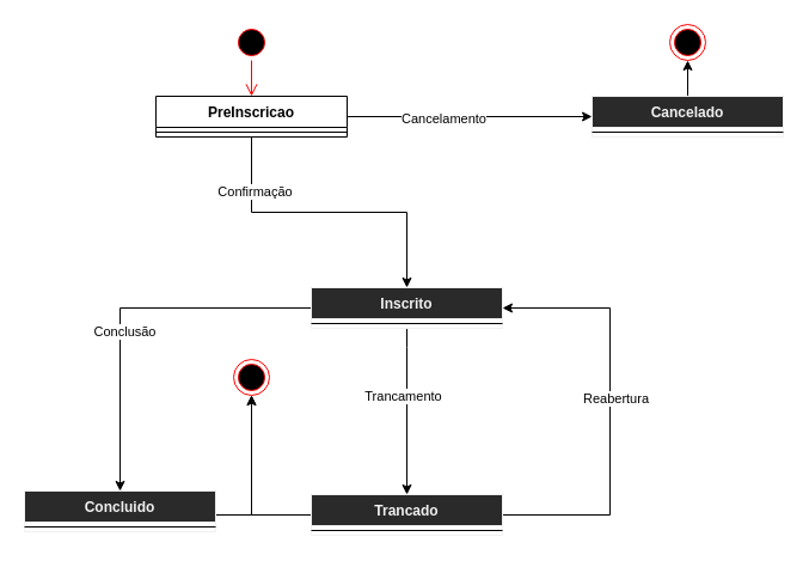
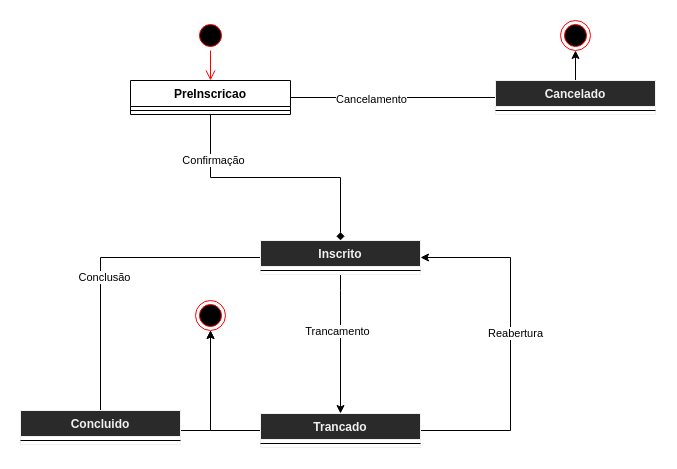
  <mxCell id="0" />
  <mxCell id="1" parent="0" />
  <mxCell id="2" value="" style="ellipse;html=1;shape=startState;fillColor=#000000;strokeColor=#ff0000;" vertex="1" parent="1"><mxGeometry x="195" y="20" width="30" height="30" as="geometry" /></mxCell>
  <mxCell id="3" value="" style="edgeStyle=orthogonalEdgeStyle;html=1;verticalAlign=bottom;endArrow=open;endSize=8;strokeColor=#ff0000;rounded=0;entryX=0.5;entryY=0;entryDx=0;entryDy=0;" edge="1" source="2" parent="1" target="8"><mxGeometry relative="1" as="geometry"><mxPoint x="340" y="170" as="targetPoint" /></mxGeometry></mxCell>
- <mxCell id="4" value="" style="edgeStyle=orthogonalEdgeStyle;rounded=0;orthogonalLoop=1;jettySize=auto;html=1;" edge="1" parent="1" source="8" target="14"><mxGeometry relative="1" as="geometry" /></mxCell>
+ <mxCell id="4" value="" style="edgeStyle=orthogonalEdgeStyle;rounded=0;orthogonalLoop=1;jettySize=auto;html=1;endArrow=diamond;" edge="1" parent="1" source="8" target="14"><mxGeometry relative="1" as="geometry" /></mxCell>
  <mxCell id="5" value="Confirmação" style="edgeLabel;html=1;align=center;verticalAlign=middle;resizable=0;points=[];" vertex="1" connectable="0" parent="4"><mxGeometry x="-0.648" y="2" relative="1" as="geometry"><mxPoint as="offset" /></mxGeometry></mxCell>
- <mxCell id="6" value="" style="edgeStyle=orthogonalEdgeStyle;rounded=0;orthogonalLoop=1;jettySize=auto;html=1;" edge="1" parent="1" source="8" target="25"><mxGeometry relative="1" as="geometry" /></mxCell>
+ <mxCell id="6" value="" style="edgeStyle=orthogonalEdgeStyle;rounded=0;orthogonalLoop=1;jettySize=auto;html=1;endArrow=none;" edge="1" parent="1" source="8" target="25"><mxGeometry relative="1" as="geometry" /></mxCell>
  <mxCell id="7" value="Cancelamento" style="edgeLabel;html=1;align=center;verticalAlign=middle;resizable=0;points=[];" vertex="1" connectable="0" parent="6"><mxGeometry x="-0.22" y="-1" relative="1" as="geometry"><mxPoint as="offset" /></mxGeometry></mxCell>
  <mxCell id="8" value="PreInscricao" style="swimlane;fontStyle=1;align=center;verticalAlign=top;childLayout=stackLayout;horizontal=1;startSize=26;horizontalStack=0;resizeParent=1;resizeParentMax=0;resizeLast=0;collapsible=1;marginBottom=0;" vertex="1" parent="1"><mxGeometry x="130" y="80" width="160" height="34" as="geometry" /></mxCell>
  <mxCell id="9" value="" style="line;strokeWidth=1;fillColor=none;align=left;verticalAlign=middle;spacingTop=-1;spacingLeft=3;spacingRight=3;rotatable=0;labelPosition=right;points=[];portConstraint=eastwest;" vertex="1" parent="8"><mxGeometry y="26" width="160" height="8" as="geometry" /></mxCell>
  <mxCell id="10" value="" style="edgeStyle=orthogonalEdgeStyle;rounded=0;orthogonalLoop=1;jettySize=auto;html=1;" edge="1" parent="1" source="14" target="19"><mxGeometry relative="1" as="geometry"><Array as="points"><mxPoint x="340" y="290" /><mxPoint x="340" y="290" /></Array></mxGeometry></mxCell>
  <mxCell id="11" value="Trancamento" style="edgeLabel;html=1;align=center;verticalAlign=middle;resizable=0;points=[];" vertex="1" connectable="0" parent="10"><mxGeometry x="-0.194" y="-4" relative="1" as="geometry"><mxPoint as="offset" /></mxGeometry></mxCell>
- <mxCell id="12" value="" style="edgeStyle=orthogonalEdgeStyle;rounded=0;orthogonalLoop=1;jettySize=auto;html=1;" edge="1" parent="1" source="14" target="22"><mxGeometry relative="1" as="geometry" /></mxCell>
+ <mxCell id="12" value="" style="edgeStyle=orthogonalEdgeStyle;rounded=0;orthogonalLoop=1;jettySize=auto;html=1;endArrow=none;" edge="1" parent="1" source="14" target="22"><mxGeometry relative="1" as="geometry" /></mxCell>
  <mxCell id="13" value="Conclusão" style="edgeLabel;html=1;align=center;verticalAlign=middle;resizable=0;points=[];" vertex="1" connectable="0" parent="12"><mxGeometry x="0.144" y="3" relative="1" as="geometry"><mxPoint as="offset" /></mxGeometry></mxCell>
  <mxCell id="14" value="Inscrito" style="swimlane;fontStyle=1;align=center;verticalAlign=top;childLayout=stackLayout;horizontal=1;startSize=26;horizontalStack=0;resizeParent=1;resizeParentMax=0;resizeLast=0;collapsible=1;marginBottom=0;fillColor=rgb(42, 42, 42);strokeColor=rgb(240, 240, 240);fontColor=rgb(240, 240, 240);" vertex="1" parent="1"><mxGeometry x="260" y="240" width="160" height="34" as="geometry" /></mxCell>
  <mxCell id="15" value="" style="line;strokeWidth=1;fillColor=none;align=left;verticalAlign=middle;spacingTop=-1;spacingLeft=3;spacingRight=3;rotatable=0;labelPosition=right;points=[];portConstraint=eastwest;" vertex="1" parent="14"><mxGeometry y="26" width="160" height="8" as="geometry" /></mxCell>
  <mxCell id="16" style="edgeStyle=orthogonalEdgeStyle;rounded=0;orthogonalLoop=1;jettySize=auto;html=1;exitX=1;exitY=0.5;exitDx=0;exitDy=0;entryX=1;entryY=0.5;entryDx=0;entryDy=0;" edge="1" parent="1" source="19" target="14"><mxGeometry relative="1" as="geometry"><Array as="points"><mxPoint x="510" y="430" /><mxPoint x="510" y="257" /></Array></mxGeometry></mxCell>
  <mxCell id="17" value="Reabertura" style="edgeLabel;html=1;align=center;verticalAlign=middle;resizable=0;points=[];" vertex="1" connectable="0" parent="16"><mxGeometry x="0.065" y="-4" relative="1" as="geometry"><mxPoint as="offset" /></mxGeometry></mxCell>
  <mxCell id="18" style="edgeStyle=orthogonalEdgeStyle;rounded=0;orthogonalLoop=1;jettySize=auto;html=1;exitX=0;exitY=0.5;exitDx=0;exitDy=0;entryX=0.5;entryY=1;entryDx=0;entryDy=0;" edge="1" parent="1" source="19" target="28"><mxGeometry relative="1" as="geometry" /></mxCell>
  <mxCell id="19" value="Trancado" style="swimlane;fontStyle=1;align=center;verticalAlign=top;childLayout=stackLayout;horizontal=1;startSize=26;horizontalStack=0;resizeParent=1;resizeParentMax=0;resizeLast=0;collapsible=1;marginBottom=0;fillColor=rgb(42, 42, 42);strokeColor=rgb(240, 240, 240);fontColor=rgb(240, 240, 240);" vertex="1" parent="1"><mxGeometry x="260" y="413" width="160" height="34" as="geometry" /></mxCell>
  <mxCell id="20" value="" style="line;strokeWidth=1;fillColor=none;align=left;verticalAlign=middle;spacingTop=-1;spacingLeft=3;spacingRight=3;rotatable=0;labelPosition=right;points=[];portConstraint=eastwest;" vertex="1" parent="19"><mxGeometry y="26" width="160" height="8" as="geometry" /></mxCell>
  <mxCell id="21" style="edgeStyle=orthogonalEdgeStyle;rounded=0;orthogonalLoop=1;jettySize=auto;html=1;exitX=1;exitY=0.5;exitDx=0;exitDy=0;entryX=0.5;entryY=1;entryDx=0;entryDy=0;" edge="1" parent="1" source="22" target="28"><mxGeometry relative="1" as="geometry"><Array as="points"><mxPoint x="180" y="430" /><mxPoint x="210" y="430" /></Array></mxGeometry></mxCell>
  <mxCell id="22" value="Concluido" style="swimlane;fontStyle=1;align=center;verticalAlign=top;childLayout=stackLayout;horizontal=1;startSize=26;horizontalStack=0;resizeParent=1;resizeParentMax=0;resizeLast=0;collapsible=1;marginBottom=0;fillColor=rgb(42, 42, 42);strokeColor=rgb(240, 240, 240);fontColor=rgb(240, 240, 240);" vertex="1" parent="1"><mxGeometry x="20" y="410" width="160" height="34" as="geometry" /></mxCell>
  <mxCell id="23" value="" style="line;strokeWidth=1;fillColor=none;align=left;verticalAlign=middle;spacingTop=-1;spacingLeft=3;spacingRight=3;rotatable=0;labelPosition=right;points=[];portConstraint=eastwest;" vertex="1" parent="22"><mxGeometry y="26" width="160" height="8" as="geometry" /></mxCell>
  <mxCell id="24" style="edgeStyle=orthogonalEdgeStyle;rounded=0;orthogonalLoop=1;jettySize=auto;html=1;exitX=0.5;exitY=0;exitDx=0;exitDy=0;entryX=0.5;entryY=1;entryDx=0;entryDy=0;" edge="1" parent="1" source="25" target="27"><mxGeometry relative="1" as="geometry" /></mxCell>
  <mxCell id="25" value="Cancelado" style="swimlane;fontStyle=1;align=center;verticalAlign=top;childLayout=stackLayout;horizontal=1;startSize=26;horizontalStack=0;resizeParent=1;resizeParentMax=0;resizeLast=0;collapsible=1;marginBottom=0;fillColor=rgb(42, 42, 42);strokeColor=rgb(240, 240, 240);fontColor=rgb(240, 240, 240);" vertex="1" parent="1"><mxGeometry x="495" y="80" width="160" height="34" as="geometry" /></mxCell>
  <mxCell id="26" value="" style="line;strokeWidth=1;fillColor=none;align=left;verticalAlign=middle;spacingTop=-1;spacingLeft=3;spacingRight=3;rotatable=0;labelPosition=right;points=[];portConstraint=eastwest;" vertex="1" parent="25"><mxGeometry y="26" width="160" height="8" as="geometry" /></mxCell>
  <mxCell id="27" value="" style="ellipse;html=1;shape=endState;fillColor=#000000;strokeColor=#ff0000;" vertex="1" parent="1"><mxGeometry x="560" y="20" width="30" height="30" as="geometry" /></mxCell>
  <mxCell id="28" value="" style="ellipse;html=1;shape=endState;fillColor=#000000;strokeColor=#ff0000;" vertex="1" parent="1"><mxGeometry x="195" y="300" width="30" height="30" as="geometry" /></mxCell>
